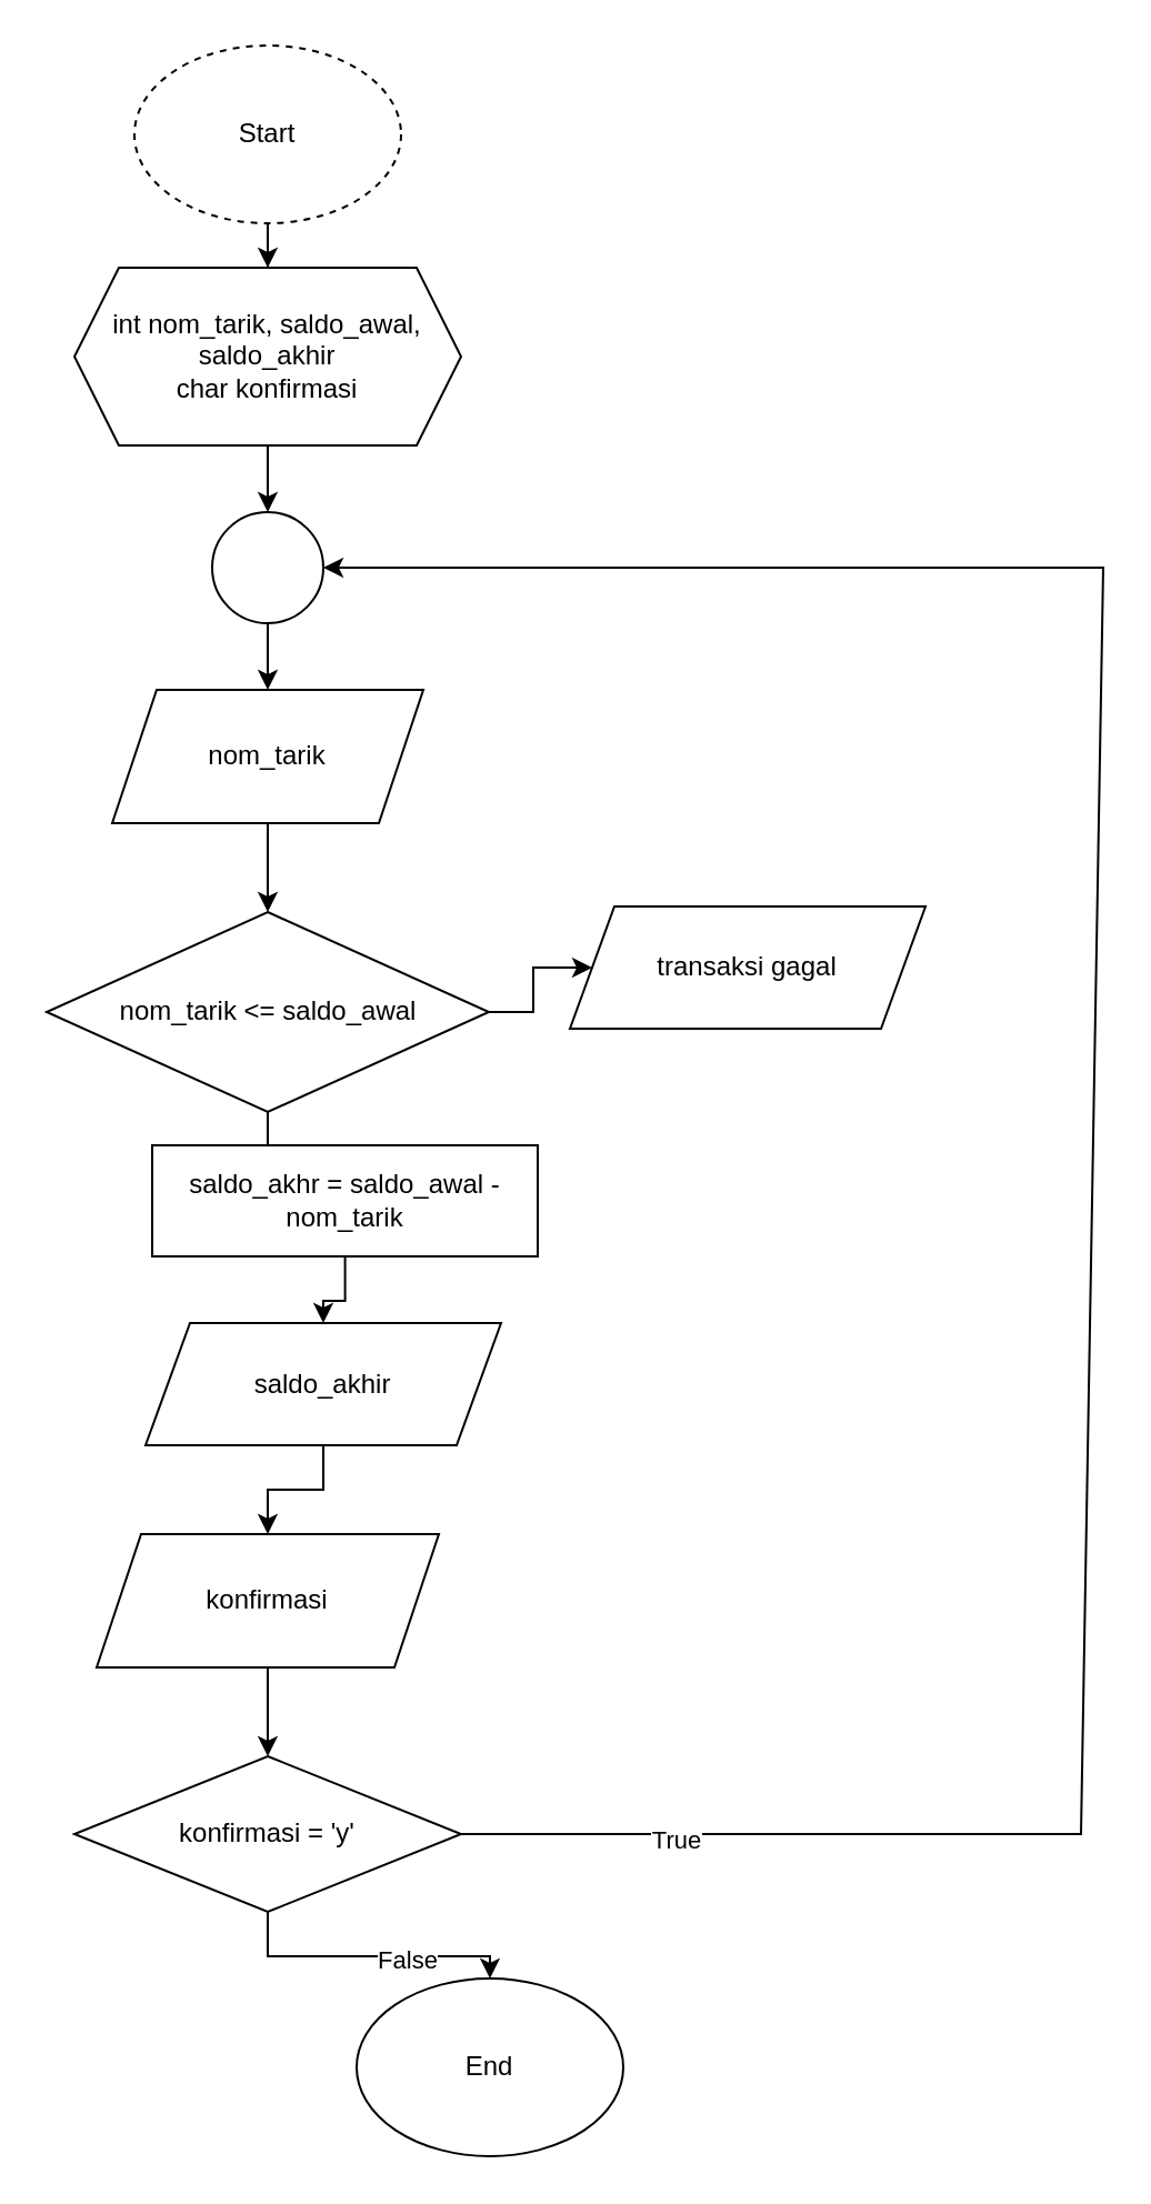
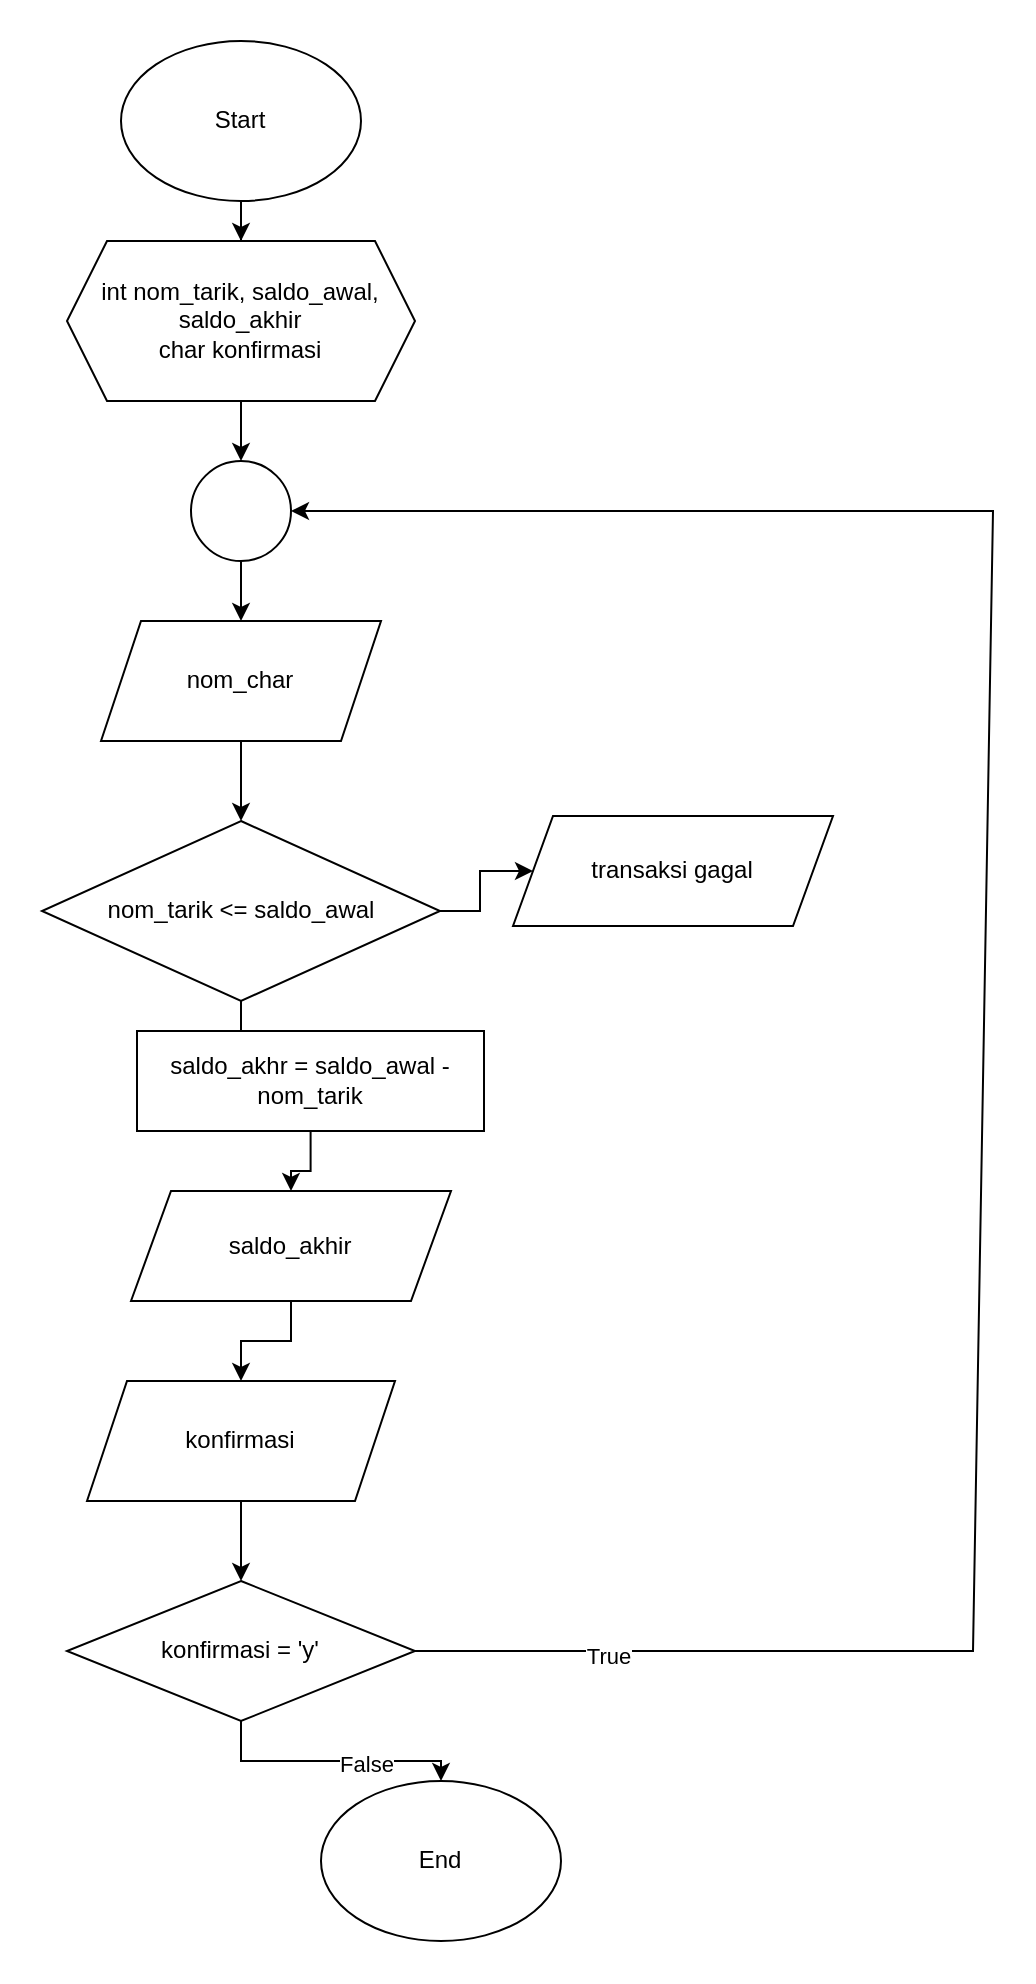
  <mxCell id="0" />
  <mxCell id="1" parent="0" />
  <mxCell id="2" value="" style="edgeStyle=orthogonalEdgeStyle;rounded=0;orthogonalLoop=1;jettySize=auto;html=1;" edge="1" parent="1" source="3" target="5"><mxGeometry relative="1" as="geometry" /></mxCell>
- <mxCell id="3" value="Start" style="ellipse;whiteSpace=wrap;html=1;dashed=1;" vertex="1" parent="1"><mxGeometry x="60" y="20" width="120" height="80" as="geometry" /></mxCell>
+ <mxCell id="3" value="Start" style="ellipse;whiteSpace=wrap;html=1;" vertex="1" parent="1"><mxGeometry x="60" y="20" width="120" height="80" as="geometry" /></mxCell>
  <mxCell id="4" value="" style="edgeStyle=orthogonalEdgeStyle;rounded=0;orthogonalLoop=1;jettySize=auto;html=1;" edge="1" parent="1" source="5" target="7"><mxGeometry relative="1" as="geometry" /></mxCell>
  <mxCell id="5" value="int nom_tarik, saldo_awal, saldo_akhir&lt;br&gt;char konfirmasi" style="shape=hexagon;perimeter=hexagonPerimeter2;whiteSpace=wrap;html=1;fixedSize=1;" vertex="1" parent="1"><mxGeometry x="33" y="120" width="174" height="80" as="geometry" /></mxCell>
  <mxCell id="6" value="" style="edgeStyle=orthogonalEdgeStyle;rounded=0;orthogonalLoop=1;jettySize=auto;html=1;" edge="1" parent="1" source="7" target="9"><mxGeometry relative="1" as="geometry" /></mxCell>
  <mxCell id="7" value="" style="ellipse;whiteSpace=wrap;html=1;aspect=fixed;" vertex="1" parent="1"><mxGeometry x="95" y="230" width="50" height="50" as="geometry" /></mxCell>
  <mxCell id="8" value="" style="edgeStyle=orthogonalEdgeStyle;rounded=0;orthogonalLoop=1;jettySize=auto;html=1;" edge="1" parent="1" source="9" target="13"><mxGeometry relative="1" as="geometry" /></mxCell>
- <mxCell id="9" value="nom_tarik" style="shape=parallelogram;perimeter=parallelogramPerimeter;whiteSpace=wrap;html=1;fixedSize=1;" vertex="1" parent="1"><mxGeometry x="50" y="310" width="140" height="60" as="geometry" /></mxCell>
+ <mxCell id="9" value="nom_char" style="shape=parallelogram;perimeter=parallelogramPerimeter;whiteSpace=wrap;html=1;fixedSize=1;" vertex="1" parent="1"><mxGeometry x="50" y="310" width="140" height="60" as="geometry" /></mxCell>
  <mxCell id="10" value="" style="edgeStyle=orthogonalEdgeStyle;rounded=0;orthogonalLoop=1;jettySize=auto;html=1;" edge="1" parent="1" source="13" target="15"><mxGeometry relative="1" as="geometry" /></mxCell>
  <mxCell id="11" value="True" style="edgeLabel;html=1;align=center;verticalAlign=middle;resizable=0;points=[];" vertex="1" connectable="0" parent="10"><mxGeometry x="-0.375" y="1" relative="1" as="geometry"><mxPoint y="1" as="offset" /></mxGeometry></mxCell>
  <mxCell id="12" value="" style="edgeStyle=orthogonalEdgeStyle;rounded=0;orthogonalLoop=1;jettySize=auto;html=1;" edge="1" parent="1" source="13" target="18"><mxGeometry relative="1" as="geometry" /></mxCell>
  <mxCell id="13" value="nom_tarik &amp;lt;= saldo_awal" style="rhombus;whiteSpace=wrap;html=1;" vertex="1" parent="1"><mxGeometry x="20.5" y="410" width="199" height="90" as="geometry" /></mxCell>
  <mxCell id="14" value="" style="edgeStyle=orthogonalEdgeStyle;rounded=0;orthogonalLoop=1;jettySize=auto;html=1;" edge="1" parent="1" source="15" target="17"><mxGeometry relative="1" as="geometry" /></mxCell>
  <mxCell id="15" value="saldo_akhr = saldo_awal - nom_tarik" style="rounded=0;whiteSpace=wrap;html=1;" vertex="1" parent="1"><mxGeometry x="68" y="515" width="173.5" height="50" as="geometry" /></mxCell>
  <mxCell id="16" value="" style="edgeStyle=orthogonalEdgeStyle;rounded=0;orthogonalLoop=1;jettySize=auto;html=1;" edge="1" parent="1" source="17" target="26"><mxGeometry relative="1" as="geometry" /></mxCell>
  <mxCell id="17" value="saldo_akhir" style="shape=parallelogram;perimeter=parallelogramPerimeter;whiteSpace=wrap;html=1;fixedSize=1;" vertex="1" parent="1"><mxGeometry x="65" y="595" width="160" height="55" as="geometry" /></mxCell>
  <mxCell id="18" value="transaksi gagal" style="shape=parallelogram;perimeter=parallelogramPerimeter;whiteSpace=wrap;html=1;fixedSize=1;" vertex="1" parent="1"><mxGeometry x="256" y="407.5" width="160" height="55" as="geometry" /></mxCell>
  <mxCell id="19" value="" style="edgeStyle=orthogonalEdgeStyle;rounded=0;orthogonalLoop=1;jettySize=auto;html=1;" edge="1" parent="1" source="21" target="22"><mxGeometry relative="1" as="geometry" /></mxCell>
  <mxCell id="20" value="False" style="edgeLabel;html=1;align=center;verticalAlign=middle;resizable=0;points=[];" vertex="1" connectable="0" parent="19"><mxGeometry x="0.257" y="-1" relative="1" as="geometry"><mxPoint as="offset" /></mxGeometry></mxCell>
  <mxCell id="21" value="konfirmasi = 'y'" style="rhombus;whiteSpace=wrap;html=1;" vertex="1" parent="1"><mxGeometry x="33" y="790" width="174" height="70" as="geometry" /></mxCell>
  <mxCell id="22" value="End" style="ellipse;whiteSpace=wrap;html=1;" vertex="1" parent="1"><mxGeometry x="160" y="890" width="120" height="80" as="geometry" /></mxCell>
  <mxCell id="23" value="" style="endArrow=classic;html=1;rounded=0;entryX=1;entryY=0.5;entryDx=0;entryDy=0;exitX=1;exitY=0.5;exitDx=0;exitDy=0;" edge="1" parent="1" source="21" target="7"><mxGeometry width="50" height="50" relative="1" as="geometry"><mxPoint x="180" y="820" as="sourcePoint" /><mxPoint x="226" y="300" as="targetPoint" /><Array as="points"><mxPoint x="486" y="825" /><mxPoint x="496" y="255" /></Array></mxGeometry></mxCell>
  <mxCell id="24" value="True" style="edgeLabel;html=1;align=center;verticalAlign=middle;resizable=0;points=[];" vertex="1" connectable="0" parent="23"><mxGeometry x="-0.839" y="-2" relative="1" as="geometry"><mxPoint x="-1" as="offset" /></mxGeometry></mxCell>
  <mxCell id="25" value="" style="edgeStyle=orthogonalEdgeStyle;rounded=0;orthogonalLoop=1;jettySize=auto;html=1;" edge="1" parent="1" source="26" target="21"><mxGeometry relative="1" as="geometry" /></mxCell>
  <mxCell id="26" value="konfirmasi" style="shape=parallelogram;perimeter=parallelogramPerimeter;whiteSpace=wrap;html=1;fixedSize=1;" vertex="1" parent="1"><mxGeometry x="43" y="690" width="154" height="60" as="geometry" /></mxCell>
